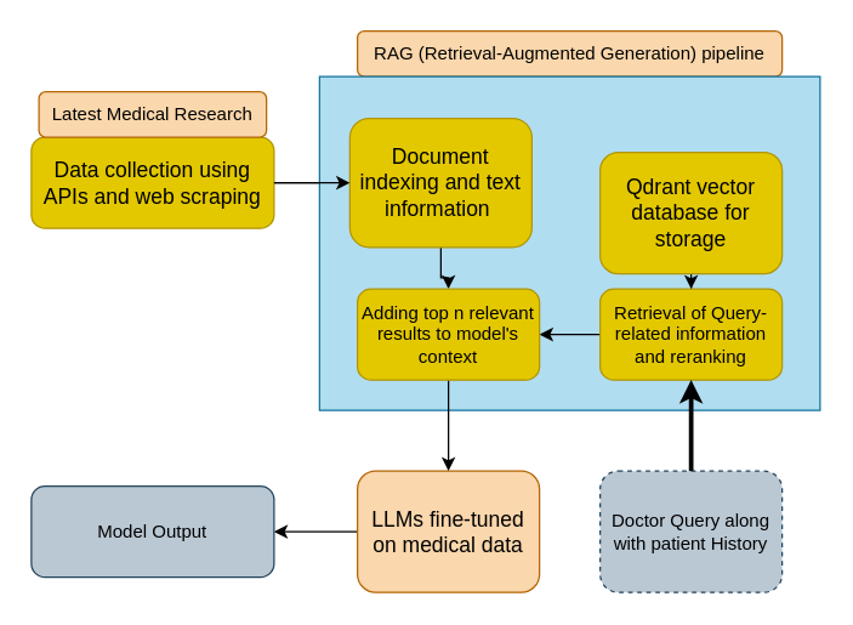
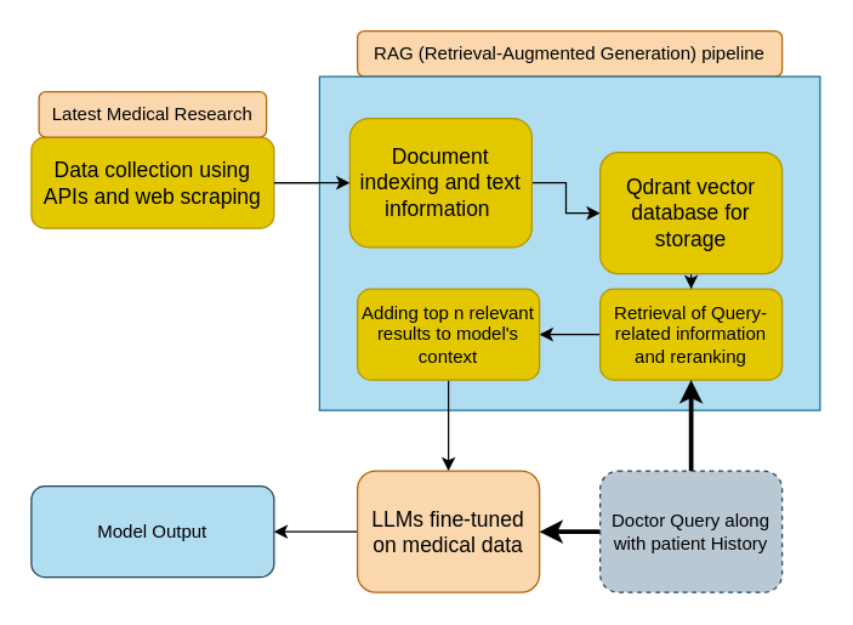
  <mxCell id="0" />
  <mxCell id="1" parent="0" />
  <mxCell id="2" value="" style="edgeStyle=orthogonalEdgeStyle;rounded=0;orthogonalLoop=1;jettySize=auto;html=1;fontFamily=Helvetica;fontSize=12;fontColor=default;" parent="1" source="3" target="11" edge="1"><mxGeometry relative="1" as="geometry" /></mxCell>
  <mxCell id="3" value="&lt;div style=&quot;&quot;&gt;&lt;span style=&quot;font-size: 14px;&quot;&gt;LLMs fine-tuned on medical data&lt;/span&gt;&lt;/div&gt;" style="rounded=1;whiteSpace=wrap;html=1;align=center;fillColor=#fad7ac;strokeColor=#b46504;" parent="1" vertex="1"><mxGeometry x="235" y="310" width="120" height="80" as="geometry" /></mxCell>
  <mxCell id="4" style="edgeStyle=orthogonalEdgeStyle;rounded=0;orthogonalLoop=1;jettySize=auto;html=1;" parent="1" source="5" target="13" edge="1"><mxGeometry relative="1" as="geometry" /></mxCell>
  <mxCell id="5" value="&lt;span style=&quot;font-size: 14px;&quot;&gt;Data collection using APIs and web scraping&lt;/span&gt;" style="rounded=1;whiteSpace=wrap;html=1;fillColor=#e3c800;strokeColor=#B09500;fontColor=#000000;" parent="1" vertex="1"><mxGeometry x="20" y="90" width="160" height="60" as="geometry" /></mxCell>
  <mxCell id="6" value="Latest Medical Research" style="rounded=1;whiteSpace=wrap;html=1;fillColor=#fad7ac;strokeColor=#b46504;" parent="1" vertex="1"><mxGeometry x="25" y="60" width="150" height="30" as="geometry" /></mxCell>
  <mxCell id="7" value="RAG (Retrieval-Augmented Generation) pipeline" style="rounded=1;whiteSpace=wrap;html=1;fillColor=#fad7ac;strokeColor=#b46504;" parent="1" vertex="1"><mxGeometry x="235" y="20" width="280" height="30" as="geometry" /></mxCell>
  <mxCell id="8" value="" style="rounded=0;whiteSpace=wrap;html=1;align=center;verticalAlign=middle;fontFamily=Helvetica;fontSize=12;fillColor=#b1ddf0;strokeColor=#10739e;" parent="1" vertex="1"><mxGeometry x="210" y="50" width="330" height="220" as="geometry" /></mxCell>
+ <mxCell id="9" style="edgeStyle=orthogonalEdgeStyle;rounded=0;orthogonalLoop=1;jettySize=auto;html=1;exitX=0;exitY=0.5;exitDx=0;exitDy=0;entryX=1;entryY=0.5;entryDx=0;entryDy=0;fontFamily=Helvetica;fontSize=12;fontColor=default;strokeWidth=3;" parent="1" source="10" target="3" edge="1"><mxGeometry relative="1" as="geometry" /></mxCell>
  <mxCell id="10" value="Doctor Query along with patient History" style="whiteSpace=wrap;html=1;fillColor=#bac8d3;strokeColor=#23445d;rounded=1;dashed=1;" parent="1" vertex="1"><mxGeometry x="395" y="310" width="120" height="80" as="geometry" /></mxCell>
- <mxCell id="11" value="Model Output" style="whiteSpace=wrap;html=1;fillColor=#bac8d3;strokeColor=#23445d;rounded=1;" parent="1" vertex="1"><mxGeometry x="20" y="320" width="160" height="60" as="geometry" /></mxCell>
- <mxCell id="12" style="edgeStyle=orthogonalEdgeStyle;rounded=0;orthogonalLoop=1;jettySize=auto;html=1;" parent="1" source="13" target="19" edge="1"><mxGeometry relative="1" as="geometry" /></mxCell>
+ <mxCell id="11" value="Model Output" style="whiteSpace=wrap;html=1;fillColor=#b1ddf0;strokeColor=#23445d;rounded=1;" parent="1" vertex="1"><mxGeometry x="20" y="320" width="160" height="60" as="geometry" /></mxCell>
+ <mxCell id="12" style="edgeStyle=orthogonalEdgeStyle;rounded=0;orthogonalLoop=1;jettySize=auto;html=1;entryX=0;entryY=0.5;entryDx=0;entryDy=0;" parent="1" source="13" target="15" edge="1"><mxGeometry relative="1" as="geometry" /></mxCell>
  <mxCell id="13" value="&lt;font style=&quot;font-size: 14px;&quot;&gt;Document indexing and text information&amp;nbsp;&lt;/font&gt;" style="rounded=1;whiteSpace=wrap;html=1;fillColor=#e3c800;strokeColor=#B09500;fontColor=#000000;" parent="1" vertex="1"><mxGeometry x="230" y="77.5" width="120" height="85" as="geometry" /></mxCell>
  <mxCell id="14" value="" style="edgeStyle=orthogonalEdgeStyle;rounded=0;orthogonalLoop=1;jettySize=auto;html=1;fontFamily=Helvetica;fontSize=12;fontColor=default;" parent="1" source="15" target="17" edge="1"><mxGeometry relative="1" as="geometry" /></mxCell>
  <mxCell id="15" value="&lt;span style=&quot;font-size: 14px;&quot;&gt;Qdrant vector database for storage&lt;/span&gt;" style="rounded=1;whiteSpace=wrap;html=1;fillColor=#e3c800;strokeColor=#B09500;fontColor=#000000;" parent="1" vertex="1"><mxGeometry x="395" y="100" width="120" height="80" as="geometry" /></mxCell>
  <mxCell id="16" style="edgeStyle=orthogonalEdgeStyle;rounded=0;orthogonalLoop=1;jettySize=auto;html=1;exitX=0;exitY=0.5;exitDx=0;exitDy=0;entryX=1;entryY=0.5;entryDx=0;entryDy=0;fontFamily=Helvetica;fontSize=12;fontColor=default;" parent="1" source="17" target="19" edge="1"><mxGeometry relative="1" as="geometry" /></mxCell>
  <mxCell id="17" value="Retrieval of Query-related information and reranking" style="whiteSpace=wrap;html=1;fillColor=#e3c800;strokeColor=#B09500;rounded=1;fontColor=#000000;" parent="1" vertex="1"><mxGeometry x="395" y="190" width="120" height="60" as="geometry" /></mxCell>
  <mxCell id="18" style="edgeStyle=orthogonalEdgeStyle;rounded=0;orthogonalLoop=1;jettySize=auto;html=1;fontFamily=Helvetica;fontSize=12;fontColor=default;" parent="1" source="19" target="3" edge="1"><mxGeometry relative="1" as="geometry" /></mxCell>
  <mxCell id="19" value="Adding top n relevant results to model's context" style="whiteSpace=wrap;html=1;fillColor=#e3c800;strokeColor=#B09500;rounded=1;fontColor=#000000;" parent="1" vertex="1"><mxGeometry x="235" y="190" width="120" height="60" as="geometry" /></mxCell>
  <mxCell id="20" style="edgeStyle=orthogonalEdgeStyle;rounded=0;orthogonalLoop=1;jettySize=auto;html=1;fontFamily=Helvetica;fontSize=12;fontColor=default;" parent="1" source="5" target="13" edge="1"><mxGeometry relative="1" as="geometry" /></mxCell>
  <mxCell id="21" style="edgeStyle=orthogonalEdgeStyle;rounded=0;orthogonalLoop=1;jettySize=auto;html=1;entryX=0.5;entryY=1;entryDx=0;entryDy=0;fontFamily=Helvetica;fontSize=12;fontColor=default;strokeWidth=3;" parent="1" source="10" target="17" edge="1"><mxGeometry relative="1" as="geometry" /></mxCell>
